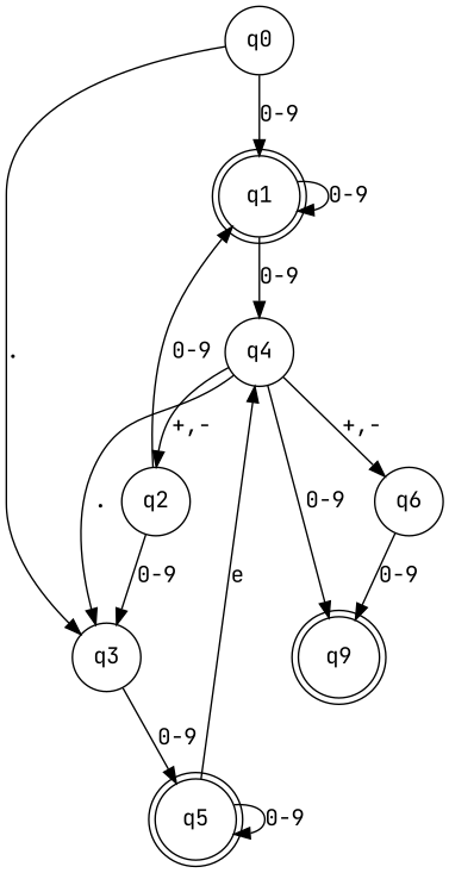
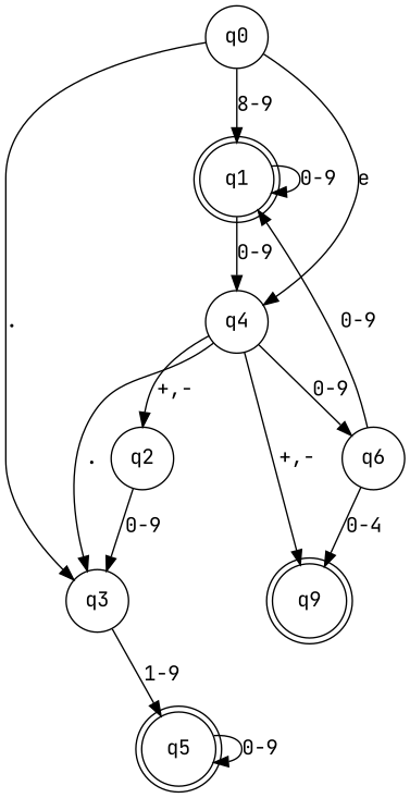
  digraph {
    fontname="JetBrains Mono"
    rankdir=TB
    node [fontname="JetBrains Mono" shape=circle]
    edge [fontname="JetBrains Mono"]
    q1 [shape=doublecircle]
    q4
    q3
    n4 [label=q9 shape=doublecircle]
    q6
    q2
    q5 [shape=doublecircle]
    q0
    q1 -> q1 [label="0-9"]
    q1 -> q4 [label="0-9"]
    q4 -> q3 [label="."]
-   q4 -> n4 [label="0-9"]
-   q4 -> q6 [label="+,-"]
+   q4 -> n4 [label="+,-"]
+   q4 -> q6 [label="0-9"]
    q4 -> q2 [label="+,-"]
-   q3 -> q5 [label="0-9"]
-   q6 -> n4 [label="0-9"]
-   q2 -> q1 [label="0-9"]
+   q3 -> q5 [label="1-9"]
+   q6 -> n4 [label="0-4"]
+   q6 -> q1 [label="0-9"]
    q2 -> q3 [label="0-9"]
-   q5 -> q4 [label=e]
+   q0 -> q4 [label=e]
    q5 -> q5 [label="0-9"]
-   q0 -> q1 [label="0-9"]
+   q0 -> q1 [label="8-9"]
    q0 -> q3 [label="."]
  }
